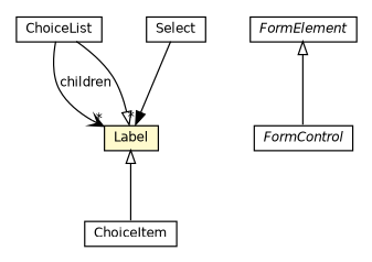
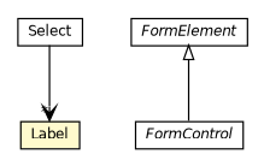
  digraph {
    nodesep=0.25
    ranksep=0.5
    node [fontcolor=black fontname=Helvetica fontsize=10.0 shape=plaintext]
    edge [fontname=Helvetica fontsize=10 headport=p labelfontname=Helvetica labelfontsize=10 tailport=p arrowtail=empty dir=back]
-   n1 [label=<<table title="org.universAAL.middleware.ui.rdf.ChoiceList" border="0" cellborder="1" cellspacing="0" cellpadding="2" port="p" href="./ChoiceList.html"> 		<tr><td><table border="0" cellspacing="0" cellpadding="1"> <tr><td align="center" balign="center"> ChoiceList </td></tr> 		</table></td></tr> 		</table>>]
    n2 [label=<<table title="org.universAAL.middleware.ui.rdf.Label" border="0" cellborder="1" cellspacing="0" cellpadding="2" port="p" bgcolor="lemonChiffon" href="./Label.html"> 		<tr><td><table border="0" cellspacing="0" cellpadding="1"> <tr><td align="center" balign="center"> Label </td></tr> 		</table></td></tr> 		</table>>]
-   n3 [label=<<table title="org.universAAL.middleware.ui.rdf.ChoiceItem" border="0" cellborder="1" cellspacing="0" cellpadding="2" port="p" href="./ChoiceItem.html"> 		<tr><td><table border="0" cellspacing="0" cellpadding="1"> <tr><td align="center" balign="center"> ChoiceItem </td></tr> 		</table></td></tr> 		</table>>]
    n4 [label=<<table title="org.universAAL.middleware.ui.rdf.Select" border="0" cellborder="1" cellspacing="0" cellpadding="2" port="p" href="./Select.html"> 		<tr><td><table border="0" cellspacing="0" cellpadding="1"> <tr><td align="center" balign="center"> Select </td></tr> 		</table></td></tr> 		</table>>]
    n5 [label=<<table title="org.universAAL.middleware.ui.rdf.FormControl" border="0" cellborder="1" cellspacing="0" cellpadding="2" port="p" href="./FormControl.html"> 		<tr><td><table border="0" cellspacing="0" cellpadding="1"> <tr><td align="center" balign="center"><font face="Helvetica-Oblique"> FormControl </font></td></tr> 		</table></td></tr> 		</table>>]
    n6 [label=<<table title="org.universAAL.middleware.ui.rdf.FormElement" border="0" cellborder="1" cellspacing="0" cellpadding="2" port="p" href="./FormElement.html"> 		<tr><td><table border="0" cellspacing="0" cellpadding="1"> <tr><td align="center" balign="center"><font face="Helvetica-Oblique"> FormElement </font></td></tr> 		</table></td></tr> 		</table>>]
-   n1 -> n2 [arrowhead=open color=black fontcolor=black fontsize=10.0 headlabel="*" label=children arrowtail="" dir=""]
-   n2 -> n1
-   n2 -> n3
-   n4 -> n2 [arrowhead=normal color=black fontcolor=black fontsize=10.0 headlabel="*" arrowtail="" dir=""]
+   n4 -> n2 [arrowhead=open color=black fontcolor=black fontsize=10.0 headlabel="*" arrowtail="" dir=""]
    n6 -> n5
  }
